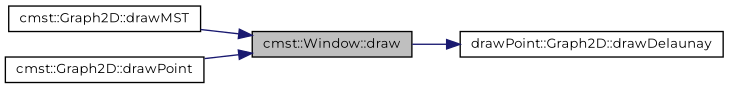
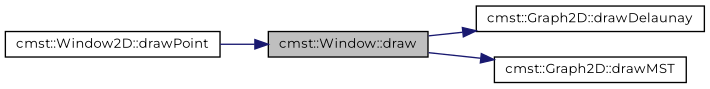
  digraph {
    fontname=Montserrat
    rankdir=LR
    node [color=black fillcolor=white fontname=Montserrat fontsize=10 shape=record style=filled]
    edge [color=midnightblue fontname=Montserrat fontsize=10 labelfontname=Helvetica labelfontsize=10 style=solid]
    n1 [fillcolor=grey75 fontcolor=black height=0.2 label="cmst::Window::draw" width=0.4]
-   n2 [height=0.2 label="drawPoint::Graph2D::drawDelaunay" width=0.4]
+   n2 [height=0.2 label="cmst::Graph2D::drawDelaunay" width=0.4]
    n3 [height=0.2 label="cmst::Graph2D::drawMST" width=0.4]
-   n4 [height=0.2 label="cmst::Graph2D::drawPoint" width=0.4]
+   n4 [height=0.2 label="cmst::Window2D::drawPoint" width=0.4]
    n1 -> n2
-   n3 -> n1
+   n1 -> n3
    n4 -> n1
  }
